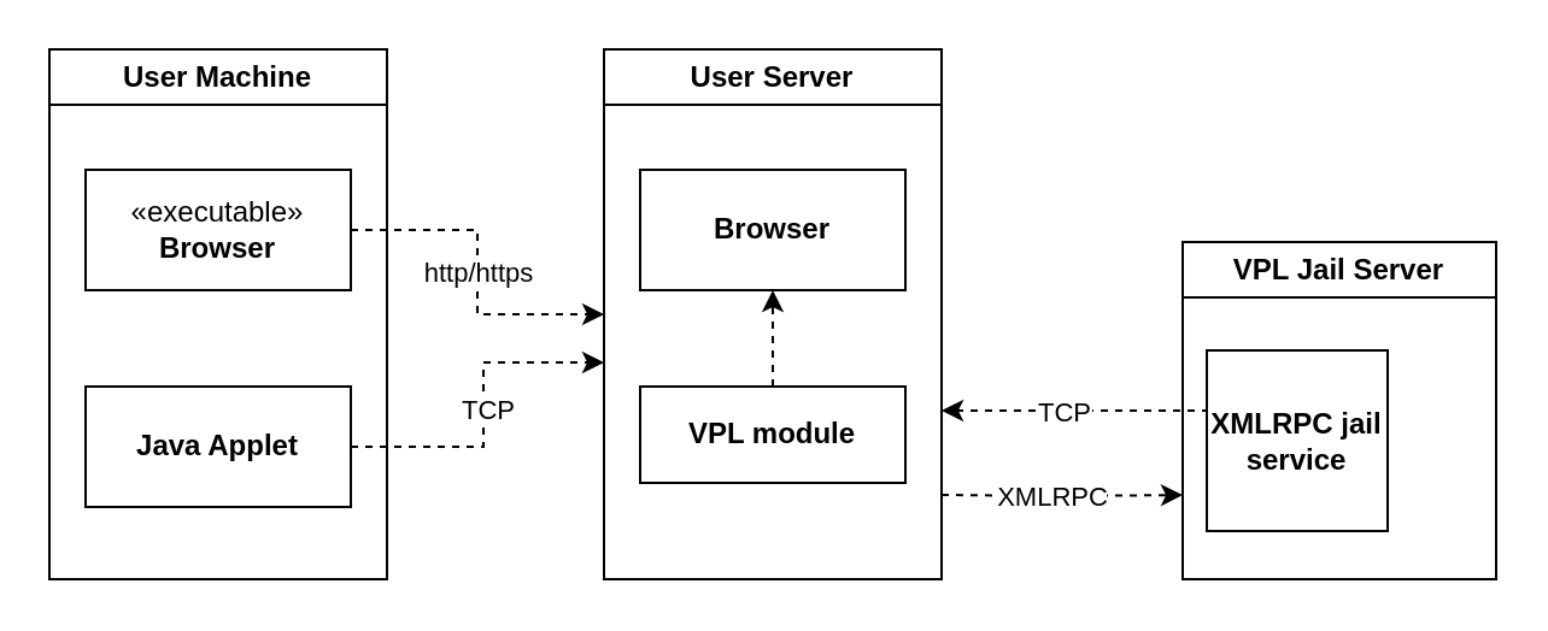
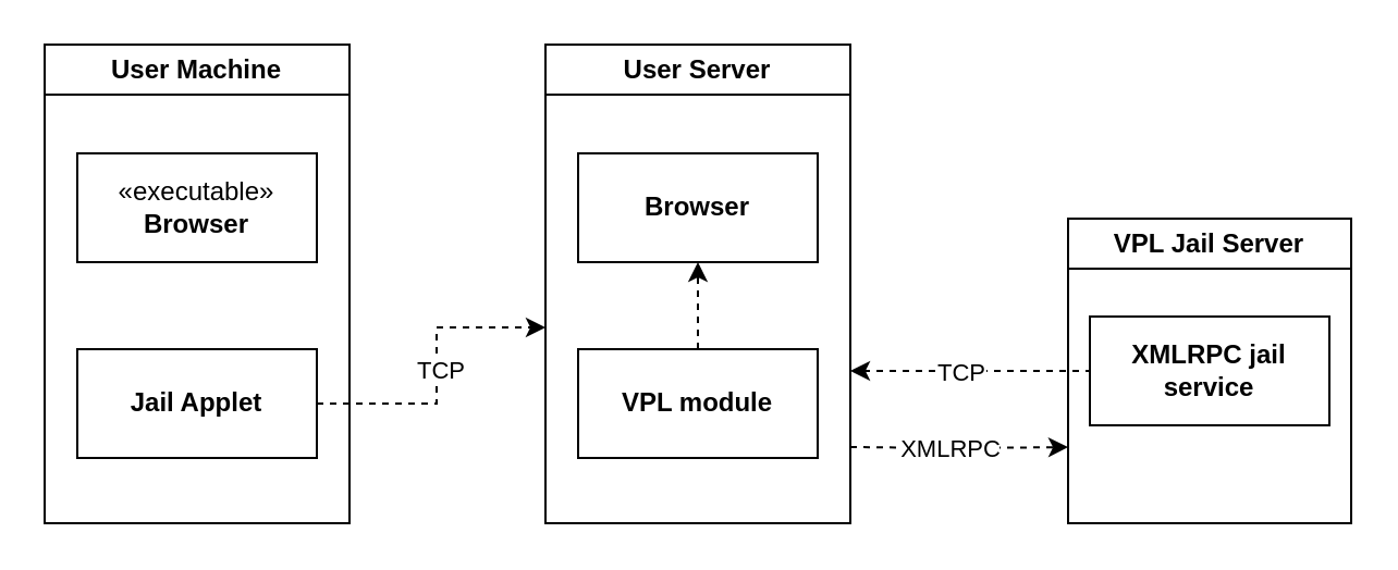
  <mxCell id="0" />
  <mxCell id="1" parent="0" />
  <mxCell id="2" value="User Machine" style="swimlane;whiteSpace=wrap;html=1;" vertex="1" parent="1"><mxGeometry x="20" y="20" width="140" height="220" as="geometry" /></mxCell>
  <mxCell id="3" value="&lt;div&gt;«executable»&lt;b&gt;&lt;br&gt;&lt;/b&gt;&lt;/div&gt;&lt;div&gt;&lt;b&gt;Browser&lt;/b&gt;&lt;/div&gt;" style="html=1;whiteSpace=wrap;" vertex="1" parent="2"><mxGeometry x="15" y="50" width="110" height="50" as="geometry" /></mxCell>
- <mxCell id="4" value="&lt;b&gt;Java Applet&lt;/b&gt;" style="html=1;whiteSpace=wrap;" vertex="1" parent="2"><mxGeometry x="15" y="140" width="110" height="50" as="geometry" /></mxCell>
+ <mxCell id="4" value="&lt;b&gt;Jail Applet&lt;/b&gt;" style="html=1;whiteSpace=wrap;" vertex="1" parent="2"><mxGeometry x="15" y="140" width="110" height="50" as="geometry" /></mxCell>
  <mxCell id="5" style="edgeStyle=orthogonalEdgeStyle;rounded=0;orthogonalLoop=1;jettySize=auto;html=1;dashed=1;entryX=0;entryY=0.75;entryDx=0;entryDy=0;" edge="1" parent="1" target="11"><mxGeometry relative="1" as="geometry"><mxPoint x="470" y="184.833" as="targetPoint" /><mxPoint x="390" y="205" as="sourcePoint" /></mxGeometry></mxCell>
  <mxCell id="6" value="&lt;div&gt;XMLRPC&lt;/div&gt;" style="edgeLabel;html=1;align=center;verticalAlign=middle;resizable=0;points=[];" vertex="1" connectable="0" parent="5"><mxGeometry x="-0.162" y="-2" relative="1" as="geometry"><mxPoint x="4" y="-2" as="offset" /></mxGeometry></mxCell>
  <mxCell id="7" value="User Server" style="swimlane;whiteSpace=wrap;html=1;" vertex="1" parent="1"><mxGeometry x="250" y="20" width="140" height="220" as="geometry" /></mxCell>
  <mxCell id="8" value="&lt;b&gt;Browser&lt;/b&gt;" style="html=1;whiteSpace=wrap;" vertex="1" parent="7"><mxGeometry x="15" y="50" width="110" height="50" as="geometry" /></mxCell>
  <mxCell id="9" style="edgeStyle=orthogonalEdgeStyle;rounded=0;orthogonalLoop=1;jettySize=auto;html=1;exitX=0.5;exitY=0;exitDx=0;exitDy=0;entryX=0.5;entryY=1;entryDx=0;entryDy=0;dashed=1;" edge="1" parent="7" source="10" target="8"><mxGeometry relative="1" as="geometry" /></mxCell>
- <mxCell id="10" value="&lt;b&gt;VPL module&lt;/b&gt;" style="html=1;whiteSpace=wrap;" vertex="1" parent="7"><mxGeometry x="15" y="140" width="110" height="40" as="geometry" /></mxCell>
+ <mxCell id="10" value="&lt;b&gt;VPL module&lt;/b&gt;" style="html=1;whiteSpace=wrap;" vertex="1" parent="7"><mxGeometry x="15" y="140" width="110" height="50" as="geometry" /></mxCell>
  <mxCell id="11" value="VPL Jail Server" style="swimlane;whiteSpace=wrap;html=1;" vertex="1" parent="1"><mxGeometry x="490" y="100" width="130" height="140" as="geometry" /></mxCell>
- <mxCell id="12" value="&lt;b&gt;XMLRPC jail service&lt;br&gt;&lt;/b&gt;" style="html=1;whiteSpace=wrap;" vertex="1" parent="11"><mxGeometry x="10" y="45" width="75" height="75" as="geometry" /></mxCell>
+ <mxCell id="12" value="&lt;b&gt;XMLRPC jail service&lt;br&gt;&lt;/b&gt;" style="html=1;whiteSpace=wrap;" vertex="1" parent="11"><mxGeometry x="10" y="45" width="110" height="50" as="geometry" /></mxCell>
  <mxCell id="13" style="edgeStyle=orthogonalEdgeStyle;rounded=0;orthogonalLoop=1;jettySize=auto;html=1;exitX=0;exitY=0;exitDx=0;exitDy=0;dashed=1;" edge="1" parent="1" source="12"><mxGeometry relative="1" as="geometry"><mxPoint x="390" y="170" as="targetPoint" /><Array as="points"><mxPoint x="390" y="170" /></Array></mxGeometry></mxCell>
  <mxCell id="14" value="&lt;div&gt;TCP&lt;/div&gt;" style="edgeLabel;html=1;align=center;verticalAlign=middle;resizable=0;points=[];" vertex="1" connectable="0" parent="13"><mxGeometry x="0.002" y="1" relative="1" as="geometry"><mxPoint x="-17" y="-1" as="offset" /></mxGeometry></mxCell>
  <mxCell id="15" style="edgeStyle=orthogonalEdgeStyle;rounded=0;orthogonalLoop=1;jettySize=auto;html=1;exitX=1;exitY=0.5;exitDx=0;exitDy=0;dashed=1;" edge="1" parent="1" source="4"><mxGeometry relative="1" as="geometry"><mxPoint x="250" y="150" as="targetPoint" /><Array as="points"><mxPoint x="200" y="185" /><mxPoint x="200" y="150" /></Array></mxGeometry></mxCell>
  <mxCell id="16" value="&lt;div&gt;TCP&lt;/div&gt;" style="edgeLabel;html=1;align=center;verticalAlign=middle;resizable=0;points=[];" vertex="1" connectable="0" parent="15"><mxGeometry x="0.009" y="-1" relative="1" as="geometry"><mxPoint as="offset" /></mxGeometry></mxCell>
- <mxCell id="17" style="edgeStyle=orthogonalEdgeStyle;rounded=0;orthogonalLoop=1;jettySize=auto;html=1;exitX=1;exitY=0.5;exitDx=0;exitDy=0;entryX=0;entryY=0.5;entryDx=0;entryDy=0;dashed=1;" edge="1" parent="1" source="3" target="7"><mxGeometry relative="1" as="geometry"><mxPoint x="210" y="130" as="targetPoint" /></mxGeometry></mxCell>
- <mxCell id="18" value="http/https" style="edgeLabel;html=1;align=center;verticalAlign=middle;resizable=0;points=[];" vertex="1" connectable="0" parent="17"><mxGeometry x="-0.062" relative="1" as="geometry"><mxPoint y="4" as="offset" /></mxGeometry></mxCell>
